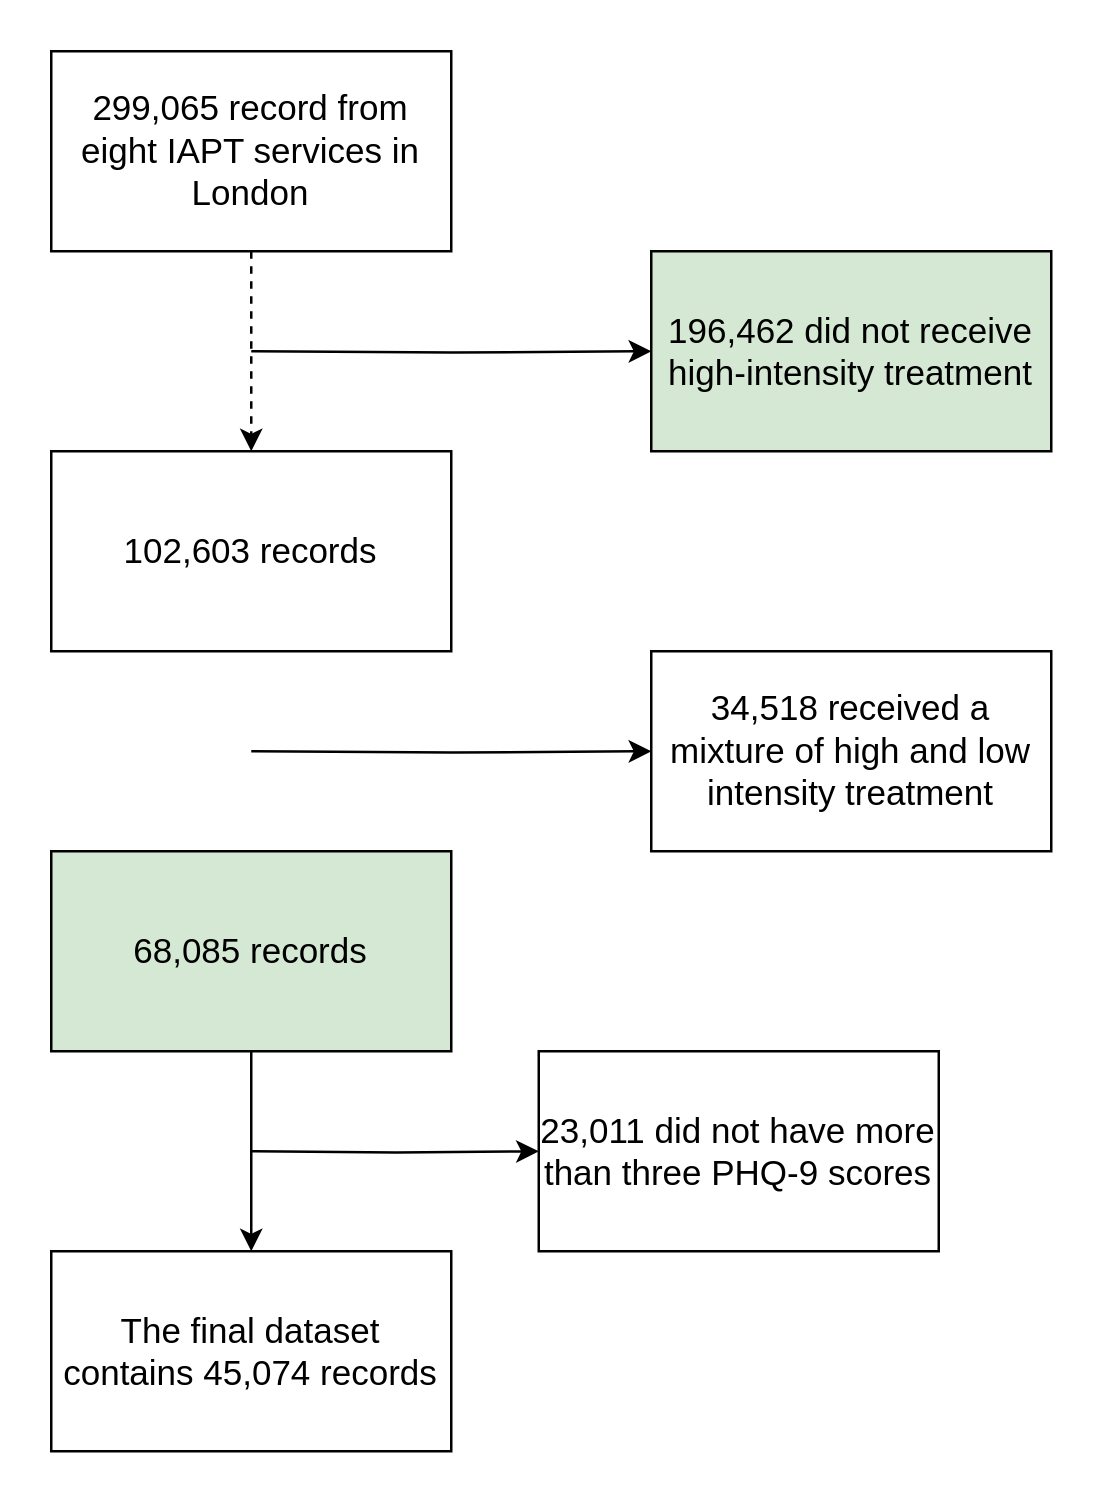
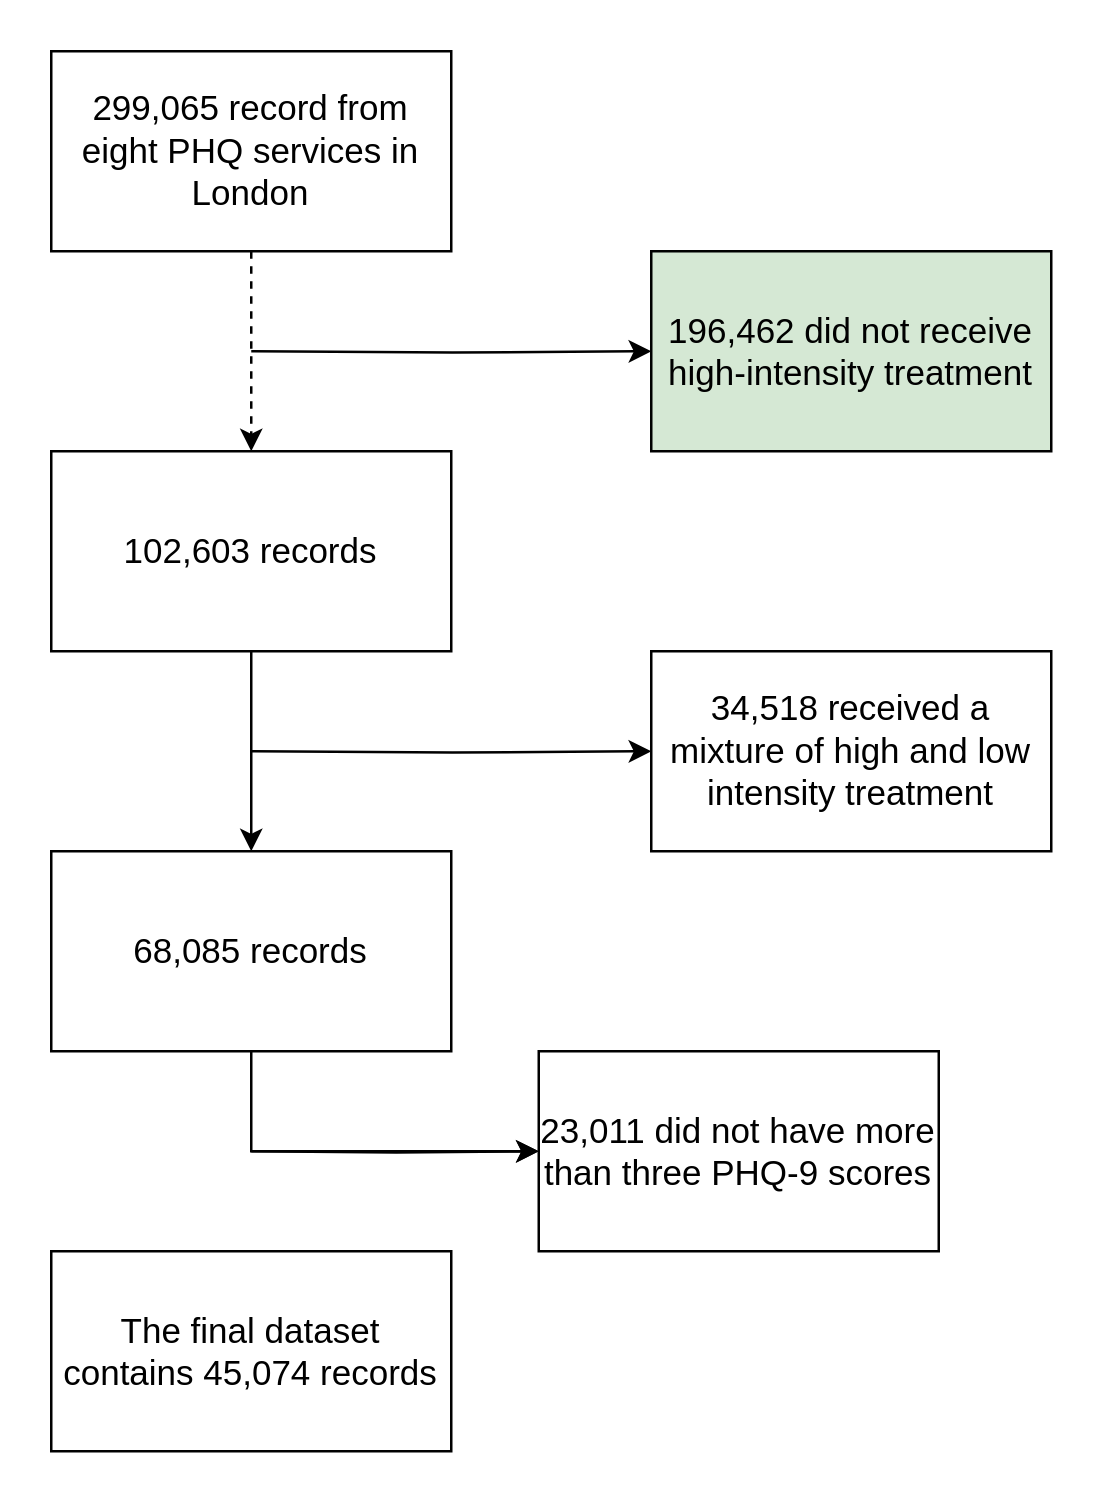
  <mxCell id="0" />
  <mxCell id="1" parent="0" />
  <mxCell id="2" style="edgeStyle=orthogonalEdgeStyle;rounded=0;orthogonalLoop=1;jettySize=auto;html=1;entryX=0.5;entryY=0;entryDx=0;entryDy=0;dashed=1;" parent="1" source="3" target="5" edge="1"><mxGeometry relative="1" as="geometry" /></mxCell>
- <mxCell id="3" value="&lt;font style=&quot;font-size: 14px&quot;&gt;299,065 record from eight IAPT services in London&lt;/font&gt;" style="rounded=0;whiteSpace=wrap;html=1;" parent="1" vertex="1"><mxGeometry x="20" y="20" width="160" height="80" as="geometry" /></mxCell>
+ <mxCell id="3" value="&lt;font style=&quot;font-size: 14px&quot;&gt;299,065 record from eight PHQ services in London&lt;/font&gt;" style="rounded=0;whiteSpace=wrap;html=1;" parent="1" vertex="1"><mxGeometry x="20" y="20" width="160" height="80" as="geometry" /></mxCell>
+ <mxCell id="4" style="edgeStyle=orthogonalEdgeStyle;rounded=0;orthogonalLoop=1;jettySize=auto;html=1;entryX=0.5;entryY=0;entryDx=0;entryDy=0;" parent="1" source="5" target="7" edge="1"><mxGeometry relative="1" as="geometry" /></mxCell>
  <mxCell id="5" value="&lt;font style=&quot;font-size: 14px&quot;&gt;102,603 records&lt;/font&gt;" style="rounded=0;whiteSpace=wrap;html=1;" parent="1" vertex="1"><mxGeometry x="20" y="180" width="160" height="80" as="geometry" /></mxCell>
- <mxCell id="6" style="edgeStyle=orthogonalEdgeStyle;rounded=0;orthogonalLoop=1;jettySize=auto;html=1;exitX=0.5;exitY=1;exitDx=0;exitDy=0;entryX=0.5;entryY=0;entryDx=0;entryDy=0;" parent="1" source="7" target="8" edge="1"><mxGeometry relative="1" as="geometry" /></mxCell>
- <mxCell id="7" value="&lt;div&gt;&lt;font style=&quot;font-size: 14px&quot;&gt;68,085 records&lt;/font&gt;&lt;/div&gt;" style="rounded=0;whiteSpace=wrap;html=1;fillColor=#d5e8d4;" parent="1" vertex="1"><mxGeometry x="20" y="340" width="160" height="80" as="geometry" /></mxCell>
+ <mxCell id="6" style="edgeStyle=orthogonalEdgeStyle;rounded=0;orthogonalLoop=1;jettySize=auto;html=1;exitX=0.5;exitY=1;exitDx=0;exitDy=0;" parent="1" source="7" target="14" edge="1"><mxGeometry relative="1" as="geometry" /></mxCell>
+ <mxCell id="7" value="&lt;div&gt;&lt;font style=&quot;font-size: 14px&quot;&gt;68,085 records&lt;/font&gt;&lt;/div&gt;" style="rounded=0;whiteSpace=wrap;html=1;" parent="1" vertex="1"><mxGeometry x="20" y="340" width="160" height="80" as="geometry" /></mxCell>
  <mxCell id="8" value="&lt;font style=&quot;font-size: 14px&quot;&gt;The final dataset contains 45,074 records&lt;/font&gt;" style="rounded=0;whiteSpace=wrap;html=1;" parent="1" vertex="1"><mxGeometry x="20" y="500" width="160" height="80" as="geometry" /></mxCell>
  <mxCell id="9" style="edgeStyle=orthogonalEdgeStyle;rounded=0;orthogonalLoop=1;jettySize=auto;html=1;" parent="1" target="10" edge="1"><mxGeometry relative="1" as="geometry"><mxPoint x="100" y="140" as="sourcePoint" /></mxGeometry></mxCell>
  <mxCell id="10" value="&lt;font style=&quot;font-size: 14px&quot;&gt;196,462 did not receive high-intensity treatment&lt;/font&gt;" style="rounded=0;whiteSpace=wrap;html=1;fillColor=#d5e8d4;" parent="1" vertex="1"><mxGeometry x="260" y="100" width="160" height="80" as="geometry" /></mxCell>
  <mxCell id="11" style="edgeStyle=orthogonalEdgeStyle;rounded=0;orthogonalLoop=1;jettySize=auto;html=1;" parent="1" target="12" edge="1"><mxGeometry relative="1" as="geometry"><mxPoint x="100" y="300" as="sourcePoint" /></mxGeometry></mxCell>
  <mxCell id="12" value="&lt;font style=&quot;font-size: 14px&quot;&gt;34,518 received a mixture of high and low intensity treatment&lt;/font&gt;" style="rounded=0;whiteSpace=wrap;html=1;" parent="1" vertex="1"><mxGeometry x="260" y="260" width="160" height="80" as="geometry" /></mxCell>
  <mxCell id="13" style="edgeStyle=orthogonalEdgeStyle;rounded=0;orthogonalLoop=1;jettySize=auto;html=1;" parent="1" target="14" edge="1"><mxGeometry relative="1" as="geometry"><mxPoint x="100" y="460" as="sourcePoint" /></mxGeometry></mxCell>
  <mxCell id="14" value="&lt;font style=&quot;font-size: 14px&quot;&gt;23,011 did not have more than three PHQ-9 scores&lt;/font&gt;" style="rounded=0;whiteSpace=wrap;html=1;" parent="1" vertex="1"><mxGeometry x="215" y="420" width="160" height="80" as="geometry" /></mxCell>
